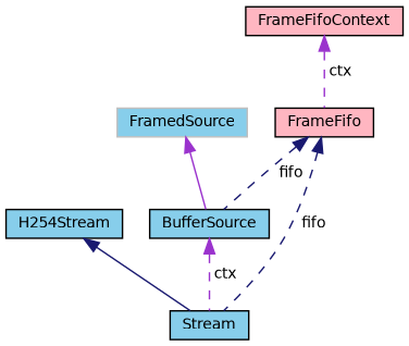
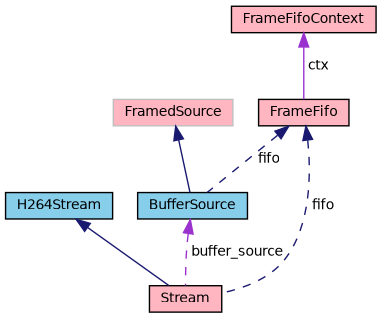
  digraph {
    node [color=black fillcolor=skyblue fontname=Helvetica fontsize=10 shape=record style=filled]
    edge [color=midnightblue dir=back fontname=Helvetica fontsize=10 labelfontname=Helvetica labelfontsize=10 style=dashed]
-   n1 [fontcolor=black height=0.2 label=H254Stream width=0.4]
-   n2 [height=0.2 label=Stream width=0.4]
+   n1 [fontcolor=black height=0.2 label=H264Stream width=0.4]
+   n2 [fillcolor=lightpink height=0.2 label=Stream width=0.4]
    n3 [height=0.2 label=BufferSource width=0.4]
-   n4 [color=grey75 height=0.2 label=FramedSource width=0.4]
+   n4 [color=grey75 fillcolor=lightpink height=0.2 label=FramedSource width=0.4]
    n5 [fillcolor=lightpink height=0.2 label=FrameFifo width=0.4]
    n6 [fillcolor=lightpink height=0.2 label=FrameFifoContext width=0.4]
    n1 -> n2 [style=solid]
-   n3 -> n2 [color=darkorchid3 label=" ctx"]
-   n4 -> n3 [color=darkorchid3 style=solid]
+   n3 -> n2 [color=darkorchid3 label=" buffer_source"]
+   n4 -> n3 [style=solid]
    n5 -> n2 [label=" fifo"]
    n5 -> n3 [label=" fifo"]
-   n6 -> n5 [color=darkorchid3 label=" ctx"]
+   n6 -> n5 [color=darkorchid3 label=" ctx" style=solid]
  }
